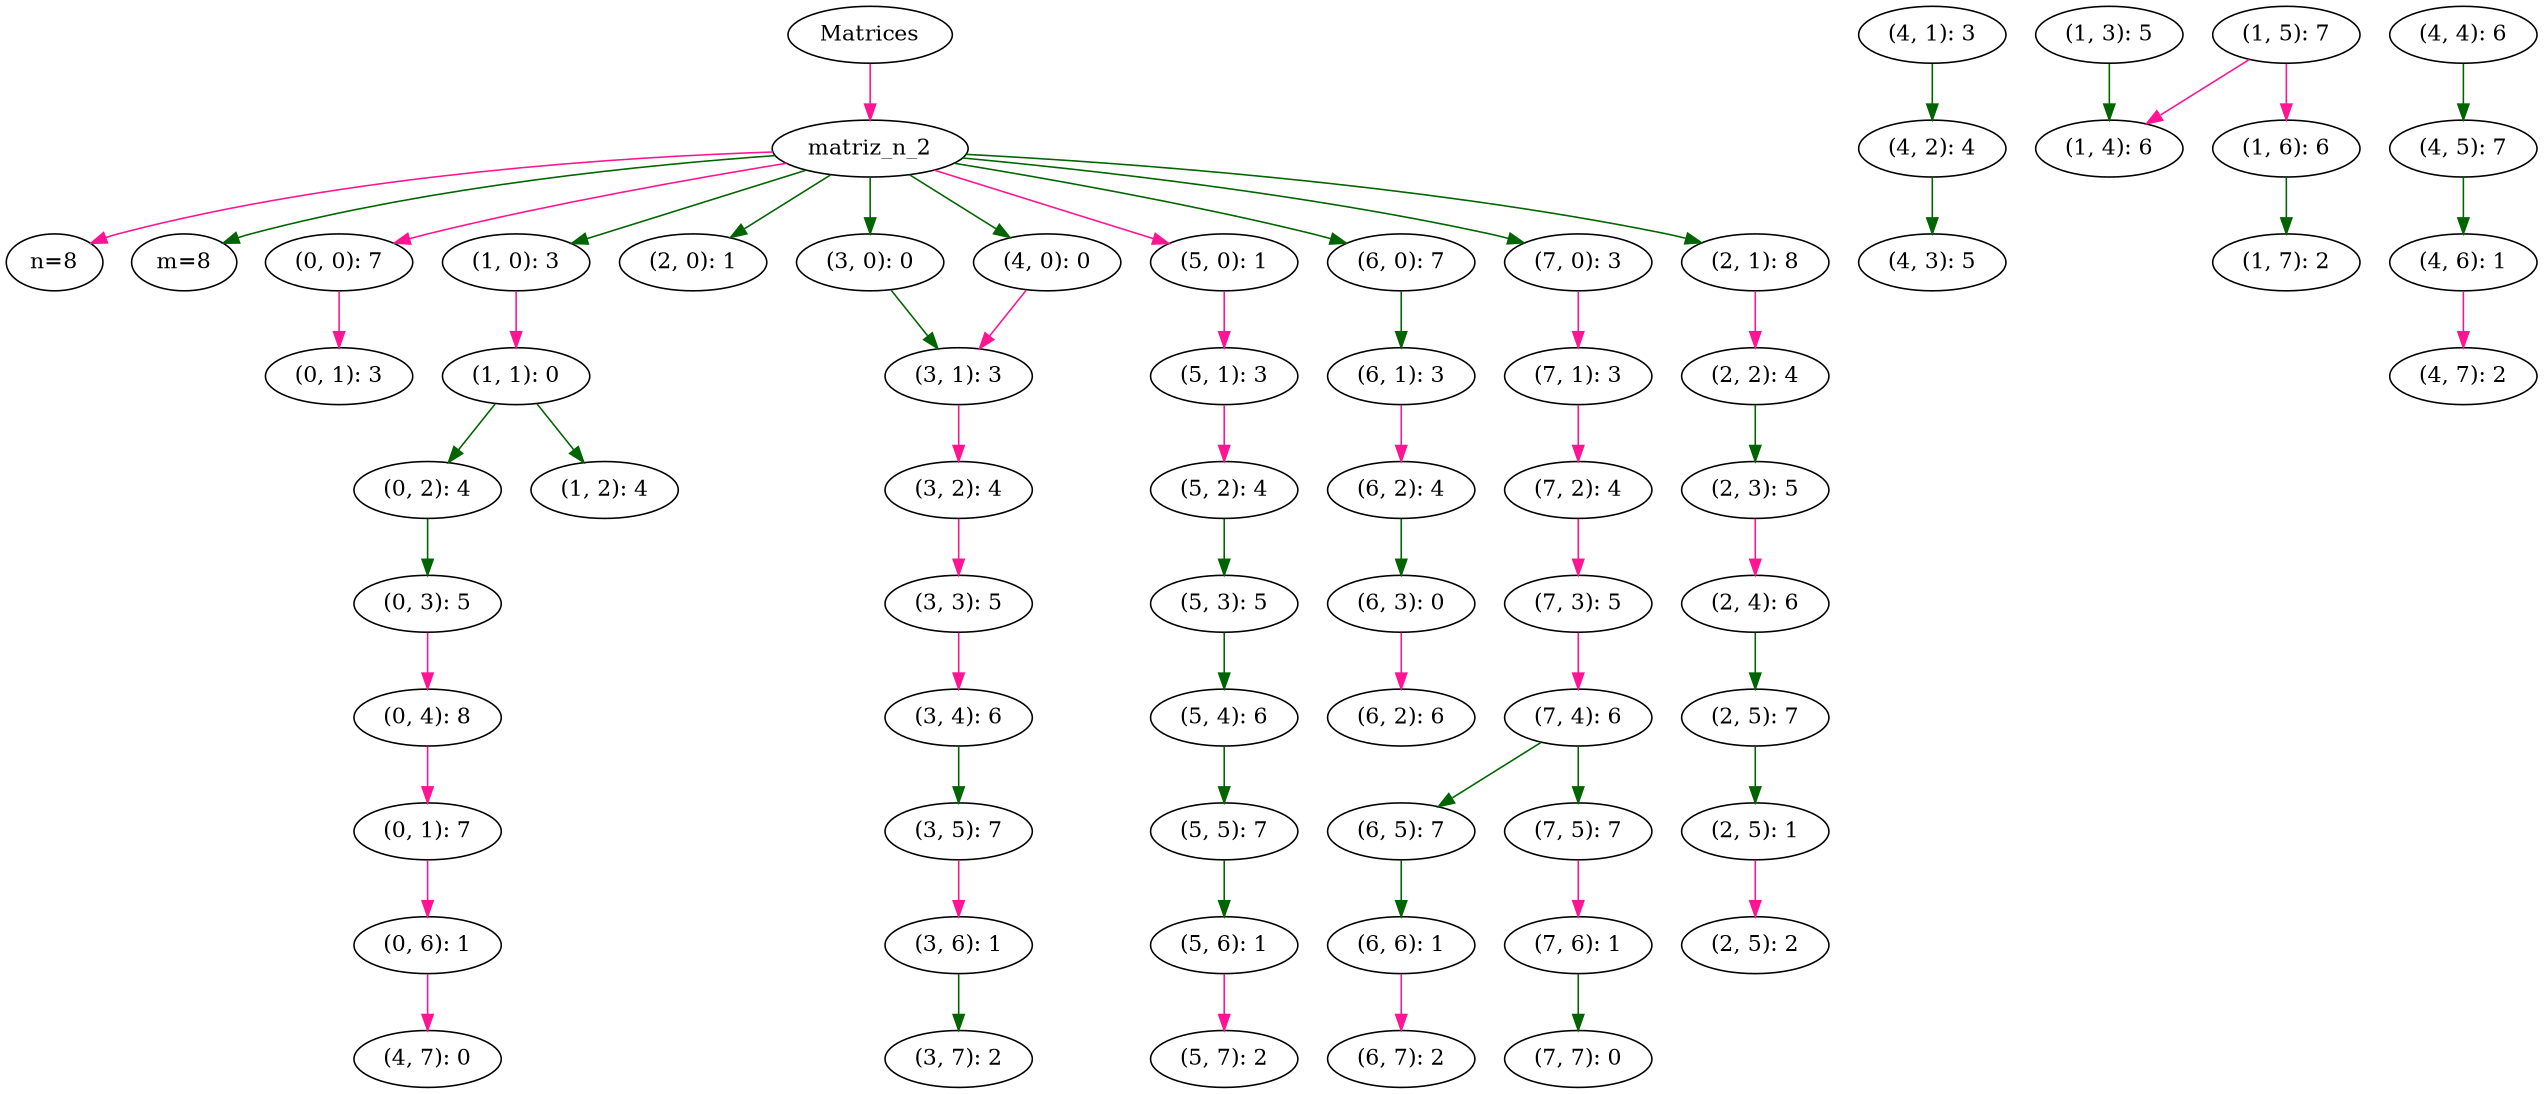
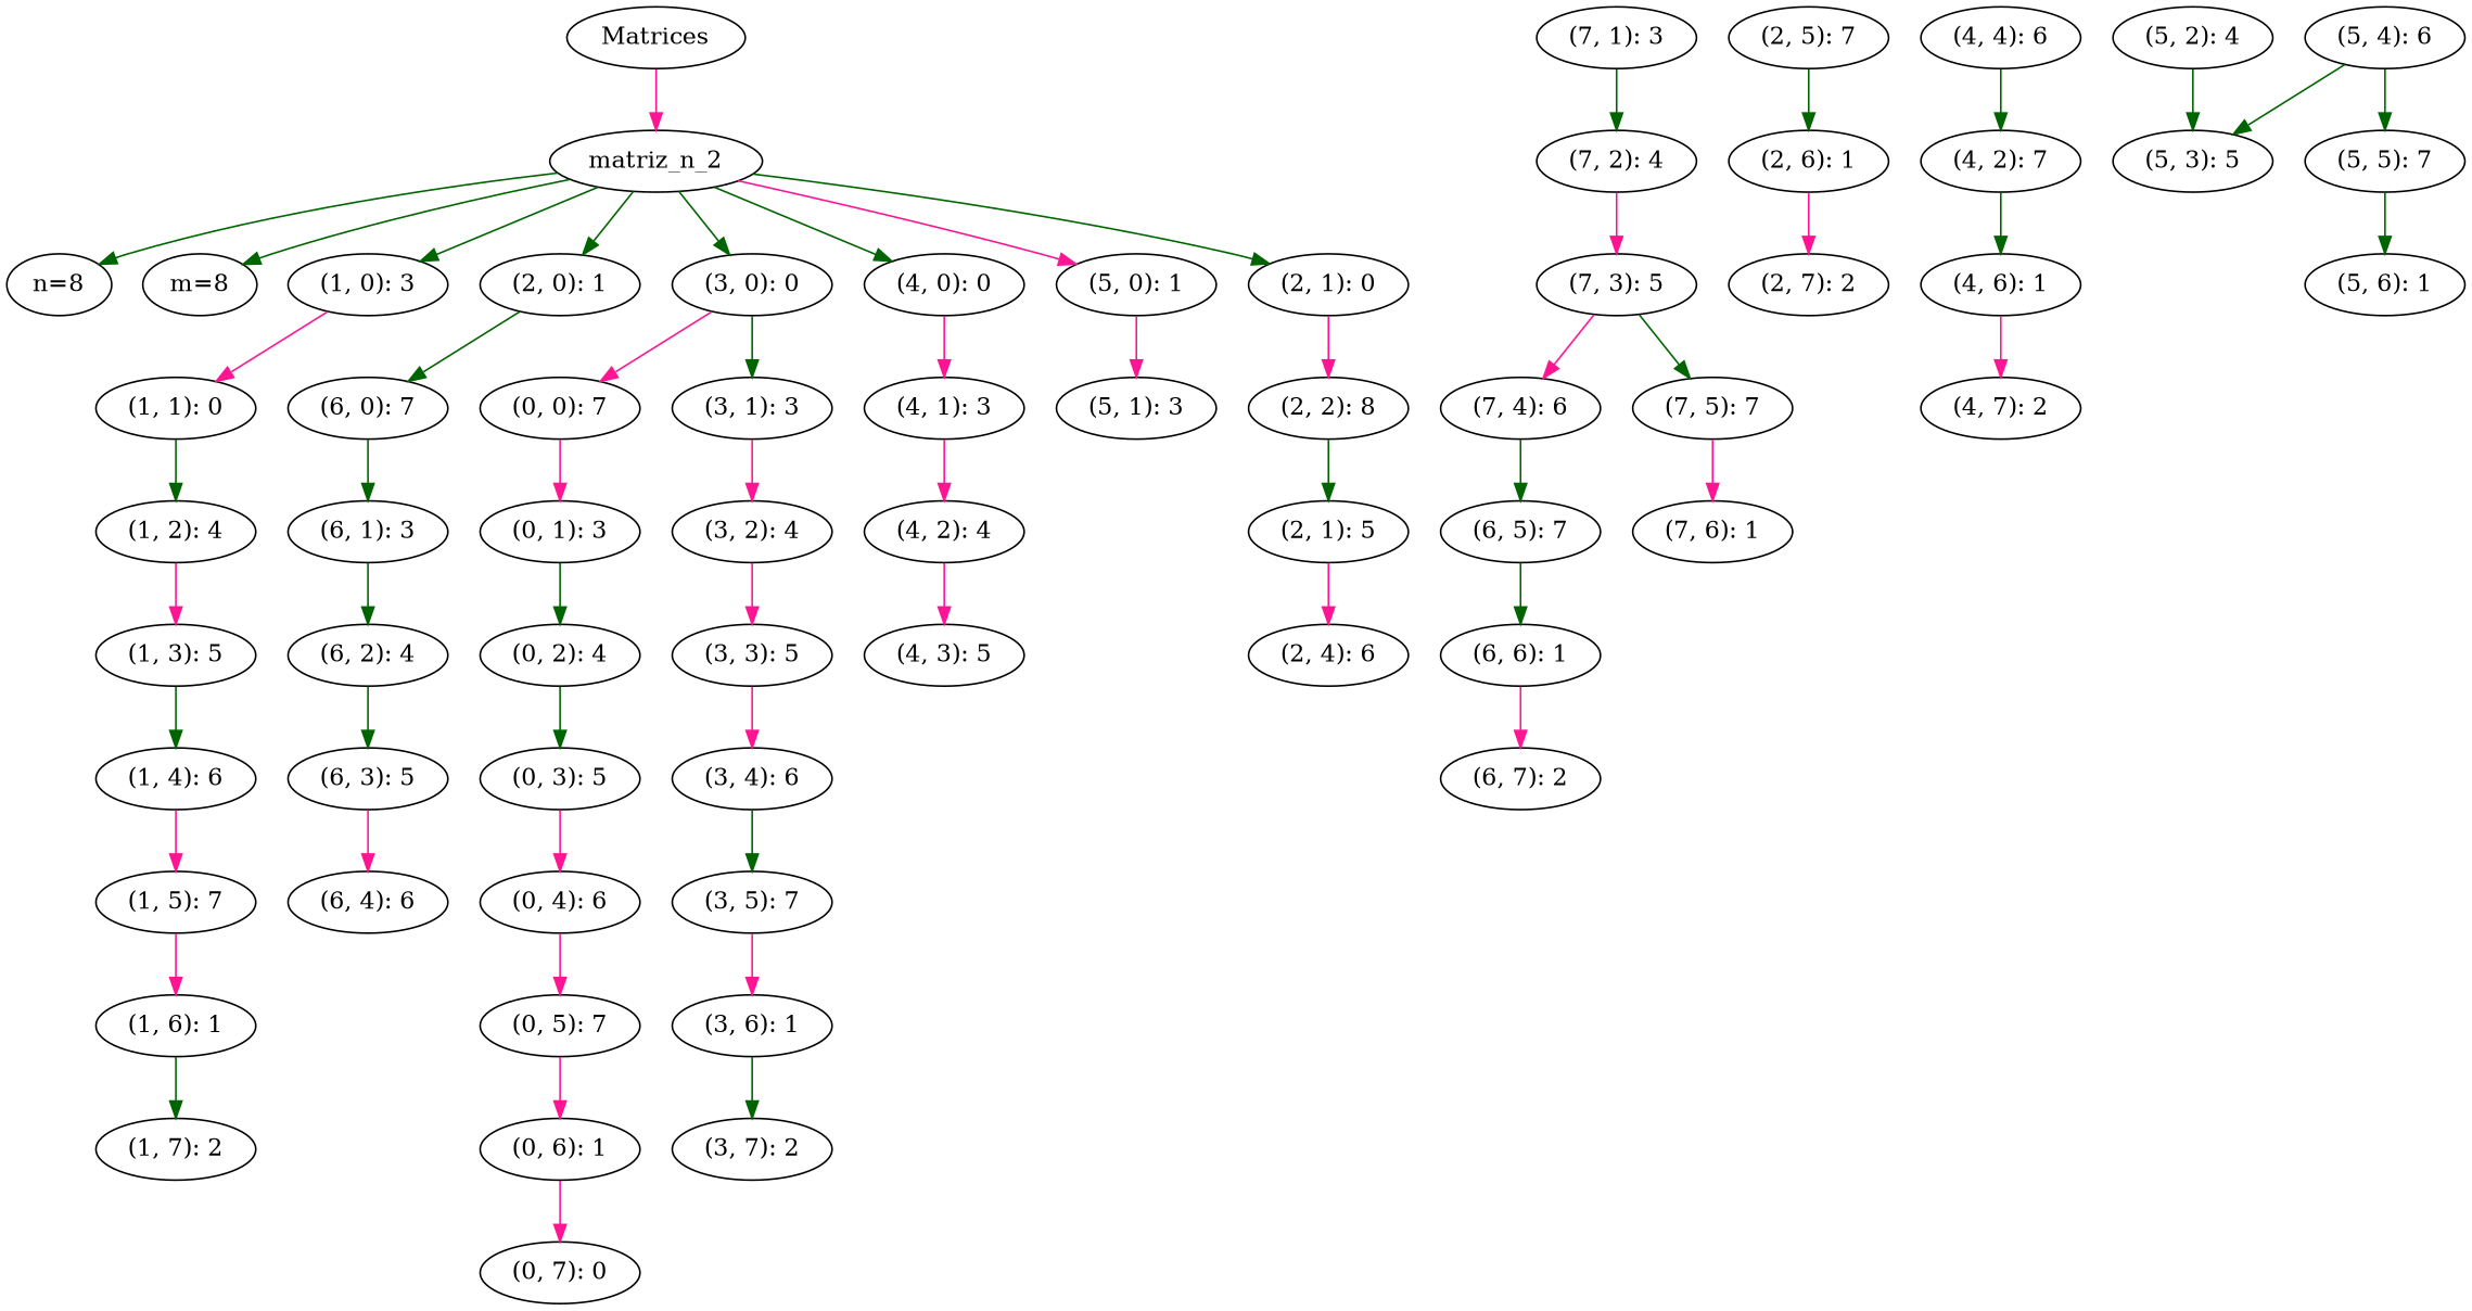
  digraph {
    edge [color=darkgreen]
    Matrices
    matriz_n_2
    n3 [label="n=8"]
    n4 [label="m=8"]
    "(0, 0): 7"
    "(1, 0): 3"
    "(2, 0): 1"
    "(3, 0): 0"
    "(4, 0): 0"
    "(5, 0): 1"
    "(6, 0): 7"
-   "(7, 0): 3"
-   "(2, 1): 0" [label="(2, 1): 8"]
+   "(2, 1): 0"
    "(0, 1): 3"
    "(1, 1): 0"
    "(3, 1): 3"
    "(4, 1): 3"
    "(5, 1): 3"
    "(6, 1): 3"
    "(7, 1): 3"
    "(0, 2): 4"
    "(0, 3): 5"
-   "(0, 4): 6" [label="(0, 4): 8"]
-   "(0, 5): 7" [label="(0, 1): 7"]
+   "(0, 4): 6"
+   "(0, 5): 7"
    "(0, 6): 1"
-   "(0, 7): 0" [label="(4, 7): 0"]
+   "(0, 7): 0"
    "(1, 2): 4"
    "(1, 3): 5"
    "(1, 4): 6"
    "(1, 5): 7"
-   "(1, 6): 1" [label="(1, 6): 6"]
+   "(1, 6): 1"
    "(1, 7): 2"
-   "(2, 2): 4"
-   "(2, 3): 5"
+   "(2, 2): 4" [label="(2, 2): 8"]
+   "(2, 3): 5" [label="(2, 1): 5"]
    "(2, 4): 6"
    "(2, 5): 7"
-   "(2, 6): 1" [label="(2, 5): 1"]
-   "(2, 7): 2" [label="(2, 5): 2"]
+   "(2, 6): 1"
+   "(2, 7): 2"
    "(3, 2): 4"
    "(3, 3): 5"
    "(3, 4): 6"
    "(3, 5): 7"
    "(3, 6): 1"
    "(3, 7): 2"
    "(4, 2): 4"
    "(4, 3): 5"
    "(4, 4): 6"
-   "(4, 5): 7"
+   "(4, 5): 7" [label="(4, 2): 7"]
    "(4, 6): 1"
    "(4, 7): 2"
    "(5, 2): 4"
    "(5, 3): 5"
    "(5, 4): 6"
    "(5, 5): 7"
    "(5, 6): 1"
-   "(5, 7): 2"
    "(6, 2): 4"
-   "(6, 3): 5" [label="(6, 3): 0"]
-   "(6, 4): 6" [label="(6, 2): 6"]
+   "(6, 3): 5"
+   "(6, 4): 6"
    "(6, 5): 7"
    "(6, 6): 1"
    "(6, 7): 2"
    "(7, 2): 4"
    "(7, 3): 5"
    "(7, 4): 6"
    "(7, 5): 7"
    "(7, 6): 1"
-   "(7, 7): 0"
    Matrices -> matriz_n_2 [color=deeppink]
-   matriz_n_2 -> n3 [color=deeppink]
+   matriz_n_2 -> n3
    matriz_n_2 -> n4
-   matriz_n_2 -> "(0, 0): 7" [color=deeppink]
+   "(3, 0): 0" -> "(0, 0): 7" [color=deeppink]
    matriz_n_2 -> "(1, 0): 3"
    matriz_n_2 -> "(2, 0): 1"
    matriz_n_2 -> "(3, 0): 0"
    matriz_n_2 -> "(4, 0): 0"
    matriz_n_2 -> "(5, 0): 1" [color=deeppink]
-   matriz_n_2 -> "(6, 0): 7"
-   matriz_n_2 -> "(7, 0): 3"
+   "(2, 0): 1" -> "(6, 0): 7"
    matriz_n_2 -> "(2, 1): 0"
    "(0, 0): 7" -> "(0, 1): 3" [color=deeppink]
    "(1, 0): 3" -> "(1, 1): 0" [color=deeppink]
    "(3, 0): 0" -> "(3, 1): 3"
-   "(4, 0): 0" -> "(3, 1): 3" [color=deeppink]
+   "(4, 0): 0" -> "(4, 1): 3" [color=deeppink]
    "(5, 0): 1" -> "(5, 1): 3" [color=deeppink]
    "(6, 0): 7" -> "(6, 1): 3"
-   "(7, 0): 3" -> "(7, 1): 3" [color=deeppink]
    "(2, 1): 0" -> "(2, 2): 4" [color=deeppink]
-   "(1, 1): 0" -> "(0, 2): 4"
+   "(0, 1): 3" -> "(0, 2): 4"
    "(1, 1): 0" -> "(1, 2): 4"
    "(3, 1): 3" -> "(3, 2): 4" [color=deeppink]
-   "(4, 1): 3" -> "(4, 2): 4"
-   "(5, 1): 3" -> "(5, 2): 4" [color=deeppink]
-   "(6, 1): 3" -> "(6, 2): 4" [color=deeppink]
-   "(7, 1): 3" -> "(7, 2): 4" [color=deeppink]
+   "(4, 1): 3" -> "(4, 2): 4" [color=deeppink]
+   "(6, 1): 3" -> "(6, 2): 4"
+   "(7, 1): 3" -> "(7, 2): 4"
    "(0, 2): 4" -> "(0, 3): 5"
    "(0, 3): 5" -> "(0, 4): 6" [color=deeppink]
    "(0, 4): 6" -> "(0, 5): 7" [color=deeppink]
    "(0, 5): 7" -> "(0, 6): 1" [color=deeppink]
    "(0, 6): 1" -> "(0, 7): 0" [color=deeppink]
+   "(1, 2): 4" -> "(1, 3): 5" [color=deeppink]
    "(1, 3): 5" -> "(1, 4): 6"
-   "(1, 5): 7" -> "(1, 4): 6" [color=deeppink]
+   "(1, 4): 6" -> "(1, 5): 7" [color=deeppink]
    "(1, 5): 7" -> "(1, 6): 1" [color=deeppink]
    "(1, 6): 1" -> "(1, 7): 2"
    "(2, 2): 4" -> "(2, 3): 5"
    "(2, 3): 5" -> "(2, 4): 6" [color=deeppink]
-   "(2, 4): 6" -> "(2, 5): 7"
    "(2, 5): 7" -> "(2, 6): 1"
    "(2, 6): 1" -> "(2, 7): 2" [color=deeppink]
    "(3, 2): 4" -> "(3, 3): 5" [color=deeppink]
    "(3, 3): 5" -> "(3, 4): 6" [color=deeppink]
    "(3, 4): 6" -> "(3, 5): 7"
    "(3, 5): 7" -> "(3, 6): 1" [color=deeppink]
    "(3, 6): 1" -> "(3, 7): 2"
-   "(4, 2): 4" -> "(4, 3): 5"
+   "(4, 2): 4" -> "(4, 3): 5" [color=deeppink]
    "(4, 4): 6" -> "(4, 5): 7"
    "(4, 5): 7" -> "(4, 6): 1"
    "(4, 6): 1" -> "(4, 7): 2" [color=deeppink]
    "(5, 2): 4" -> "(5, 3): 5"
-   "(5, 3): 5" -> "(5, 4): 6"
+   "(5, 4): 6" -> "(5, 3): 5"
    "(5, 4): 6" -> "(5, 5): 7"
    "(5, 5): 7" -> "(5, 6): 1"
-   "(5, 6): 1" -> "(5, 7): 2" [color=deeppink]
    "(6, 2): 4" -> "(6, 3): 5"
    "(6, 3): 5" -> "(6, 4): 6" [color=deeppink]
    "(6, 5): 7" -> "(6, 6): 1"
    "(6, 6): 1" -> "(6, 7): 2" [color=deeppink]
    "(7, 2): 4" -> "(7, 3): 5" [color=deeppink]
    "(7, 3): 5" -> "(7, 4): 6" [color=deeppink]
    "(7, 4): 6" -> "(6, 5): 7"
-   "(7, 4): 6" -> "(7, 5): 7"
+   "(7, 3): 5" -> "(7, 5): 7"
    "(7, 5): 7" -> "(7, 6): 1" [color=deeppink]
-   "(7, 6): 1" -> "(7, 7): 0"
  }
